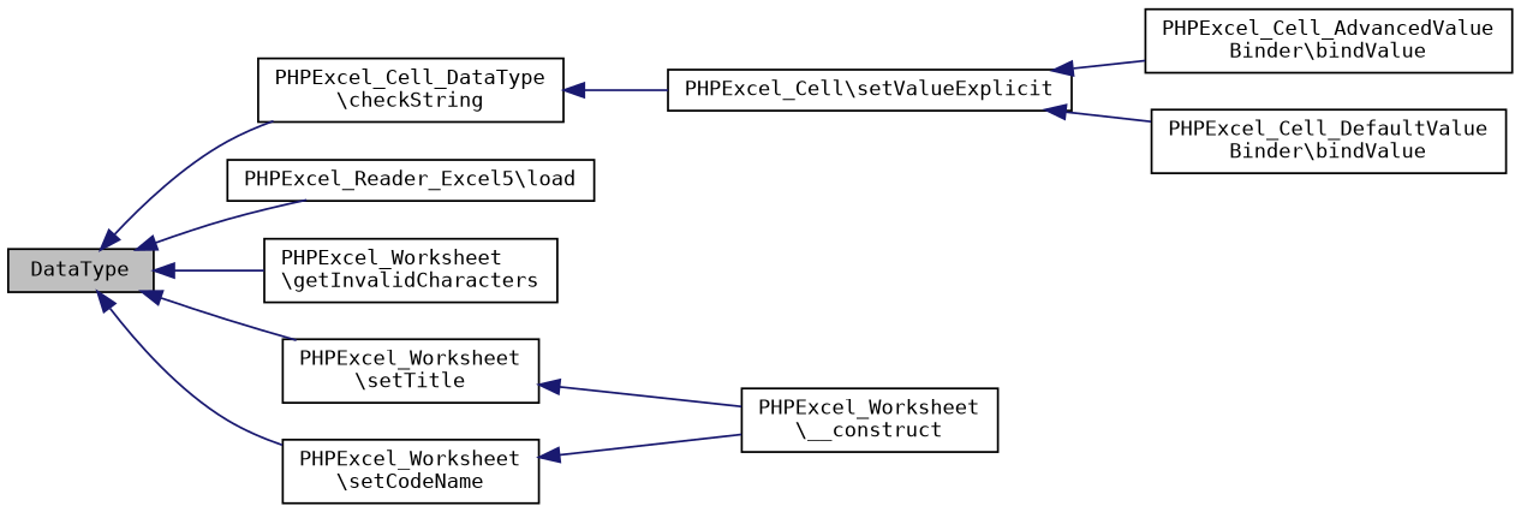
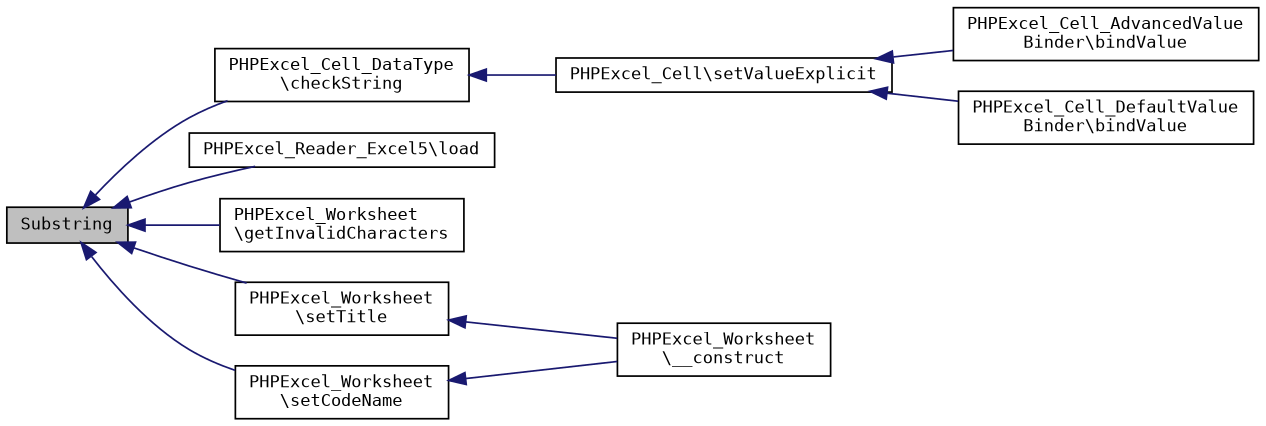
  digraph {
    rankdir=LR
    fontname="DejaVu Sans Mono"
    node [color=black fillcolor=white fontname="DejaVu Sans Mono" fontsize=10 shape=record style=filled]
    edge [color=midnightblue dir=back fontname="DejaVu Sans Mono" fontsize=10 labelfontname=Helvetica labelfontsize=10 style=solid]
-   n1 [fillcolor=grey75 fontcolor=black height=0.2 label=DataType width=0.4]
+   n1 [fillcolor=grey75 fontcolor=black height=0.2 label=Substring width=0.4]
    n2 [height=0.2 label="PHPExcel_Cell_DataType\l\\checkString" width=0.4]
    n3 [height=0.2 label="PHPExcel_Reader_Excel5\\load" width=0.4]
    n4 [height=0.2 label="PHPExcel_Worksheet\l\\getInvalidCharacters" width=0.4]
    n5 [height=0.2 label="PHPExcel_Worksheet\l\\setTitle" width=0.4]
    n6 [height=0.2 label="PHPExcel_Worksheet\l\\setCodeName" width=0.4]
    n7 [height=0.2 label="PHPExcel_Cell\\setValueExplicit" width=0.4]
    n8 [height=0.2 label="PHPExcel_Cell_AdvancedValue\lBinder\\bindValue" width=0.4]
    n9 [height=0.2 label="PHPExcel_Cell_DefaultValue\lBinder\\bindValue" width=0.4]
    n10 [height=0.2 label="PHPExcel_Worksheet\l\\__construct" width=0.4]
    n1 -> n2
    n1 -> n3
    n1 -> n4
    n1 -> n5
    n1 -> n6
    n2 -> n7
    n5 -> n10
    n6 -> n10
    n7 -> n8
    n7 -> n9
  }
